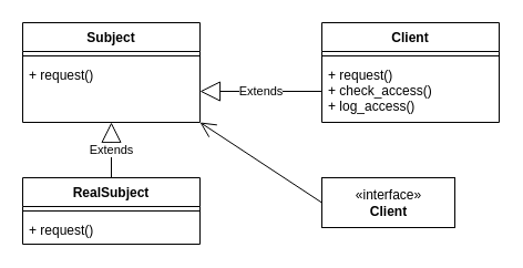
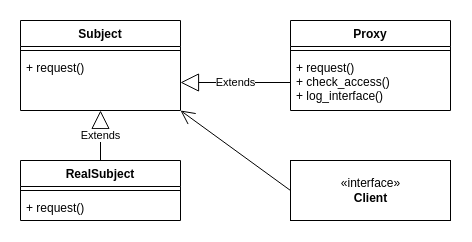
  <mxCell id="0" />
  <mxCell id="1" parent="0" />
  <mxCell id="2" value="Subject" style="swimlane;fontStyle=1;align=center;verticalAlign=top;childLayout=stackLayout;horizontal=1;startSize=26;horizontalStack=0;resizeParent=1;resizeParentMax=0;resizeLast=0;collapsible=1;marginBottom=0;" vertex="1" parent="1"><mxGeometry x="20" y="20" width="160" height="90" as="geometry" /></mxCell>
  <mxCell id="3" value="" style="line;strokeWidth=1;fillColor=none;align=left;verticalAlign=middle;spacingTop=-1;spacingLeft=3;spacingRight=3;rotatable=0;labelPosition=right;points=[];portConstraint=eastwest;" vertex="1" parent="2"><mxGeometry y="26" width="160" height="8" as="geometry" /></mxCell>
  <mxCell id="4" value="+ request()" style="text;strokeColor=none;fillColor=none;align=left;verticalAlign=top;spacingLeft=4;spacingRight=4;overflow=hidden;rotatable=0;points=[[0,0.5],[1,0.5]];portConstraint=eastwest;" vertex="1" parent="2"><mxGeometry y="34" width="160" height="56" as="geometry" /></mxCell>
- <mxCell id="5" value="Client" style="swimlane;fontStyle=1;align=center;verticalAlign=top;childLayout=stackLayout;horizontal=1;startSize=26;horizontalStack=0;resizeParent=1;resizeParentMax=0;resizeLast=0;collapsible=1;marginBottom=0;" vertex="1" parent="1"><mxGeometry x="290" y="20" width="160" height="90" as="geometry" /></mxCell>
+ <mxCell id="5" value="Proxy" style="swimlane;fontStyle=1;align=center;verticalAlign=top;childLayout=stackLayout;horizontal=1;startSize=26;horizontalStack=0;resizeParent=1;resizeParentMax=0;resizeLast=0;collapsible=1;marginBottom=0;" vertex="1" parent="1"><mxGeometry x="290" y="20" width="160" height="90" as="geometry" /></mxCell>
  <mxCell id="6" value="" style="line;strokeWidth=1;fillColor=none;align=left;verticalAlign=middle;spacingTop=-1;spacingLeft=3;spacingRight=3;rotatable=0;labelPosition=right;points=[];portConstraint=eastwest;" vertex="1" parent="5"><mxGeometry y="26" width="160" height="8" as="geometry" /></mxCell>
- <mxCell id="7" value="+ request()&#10;+ check_access()&#10;+ log_access()" style="text;strokeColor=none;fillColor=none;align=left;verticalAlign=top;spacingLeft=4;spacingRight=4;overflow=hidden;rotatable=0;points=[[0,0.5],[1,0.5]];portConstraint=eastwest;" vertex="1" parent="5"><mxGeometry y="34" width="160" height="56" as="geometry" /></mxCell>
+ <mxCell id="7" value="+ request()&#10;+ check_access()&#10;+ log_interface()" style="text;strokeColor=none;fillColor=none;align=left;verticalAlign=top;spacingLeft=4;spacingRight=4;overflow=hidden;rotatable=0;points=[[0,0.5],[1,0.5]];portConstraint=eastwest;" vertex="1" parent="5"><mxGeometry y="34" width="160" height="56" as="geometry" /></mxCell>
  <mxCell id="8" value="RealSubject" style="swimlane;fontStyle=1;align=center;verticalAlign=top;childLayout=stackLayout;horizontal=1;startSize=26;horizontalStack=0;resizeParent=1;resizeParentMax=0;resizeLast=0;collapsible=1;marginBottom=0;" vertex="1" parent="1"><mxGeometry x="20" y="160" width="160" height="60" as="geometry" /></mxCell>
  <mxCell id="9" value="" style="line;strokeWidth=1;fillColor=none;align=left;verticalAlign=middle;spacingTop=-1;spacingLeft=3;spacingRight=3;rotatable=0;labelPosition=right;points=[];portConstraint=eastwest;" vertex="1" parent="8"><mxGeometry y="26" width="160" height="8" as="geometry" /></mxCell>
  <mxCell id="10" value="+ request()" style="text;strokeColor=none;fillColor=none;align=left;verticalAlign=top;spacingLeft=4;spacingRight=4;overflow=hidden;rotatable=0;points=[[0,0.5],[1,0.5]];portConstraint=eastwest;" vertex="1" parent="8"><mxGeometry y="34" width="160" height="26" as="geometry" /></mxCell>
- <mxCell id="11" value="«interface»&lt;br&gt;&lt;b&gt;Client&lt;/b&gt;" style="html=1;" vertex="1" parent="1"><mxGeometry x="290" y="160" width="120" height="45" as="geometry" /></mxCell>
+ <mxCell id="11" value="«interface»&lt;br&gt;&lt;b&gt;Client&lt;/b&gt;" style="html=1;" vertex="1" parent="1"><mxGeometry x="290" y="160" width="160" height="60" as="geometry" /></mxCell>
  <mxCell id="12" value="Extends" style="endArrow=block;endSize=16;endFill=0;html=1;exitX=0;exitY=0.5;exitDx=0;exitDy=0;" edge="1" parent="1" source="7" target="4"><mxGeometry width="160" relative="1" as="geometry"><mxPoint x="200" y="140" as="sourcePoint" /><mxPoint x="360" y="140" as="targetPoint" /></mxGeometry></mxCell>
  <mxCell id="13" value="Extends" style="endArrow=block;endSize=16;endFill=0;html=1;exitX=0.5;exitY=0;exitDx=0;exitDy=0;entryX=0.5;entryY=1;entryDx=0;entryDy=0;entryPerimeter=0;" edge="1" parent="1" source="8" target="4"><mxGeometry width="160" relative="1" as="geometry"><mxPoint x="110" y="140" as="sourcePoint" /><mxPoint x="270" y="140" as="targetPoint" /></mxGeometry></mxCell>
  <mxCell id="14" value="" style="endArrow=open;endFill=1;endSize=12;html=1;exitX=0;exitY=0.5;exitDx=0;exitDy=0;entryX=1;entryY=1;entryDx=0;entryDy=0;entryPerimeter=0;" edge="1" parent="1" source="11" target="4"><mxGeometry width="160" relative="1" as="geometry"><mxPoint x="240" y="320" as="sourcePoint" /><mxPoint x="400" y="320" as="targetPoint" /></mxGeometry></mxCell>
